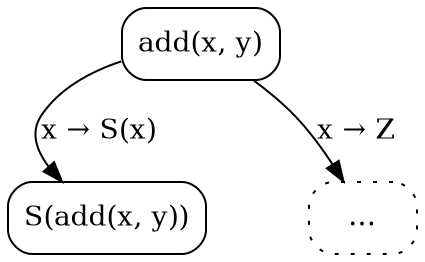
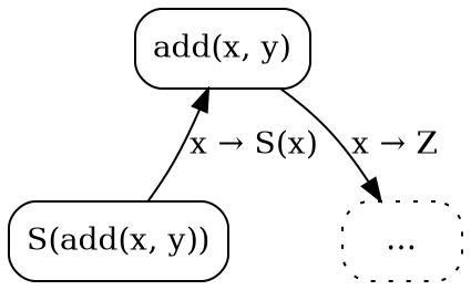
  digraph {
    node [shape=box style=rounded]
    n1 [label="add(x, y)"]
    n2 [label="S(add(x, y))"]
    n3 [label="…" style="rounded,dotted"]
-   n1 -> n2 [label="x → S(x)"]
+   n2 -> n1 [label="x → S(x)"]
    n1 -> n3 [label="x → Z"]
  }
